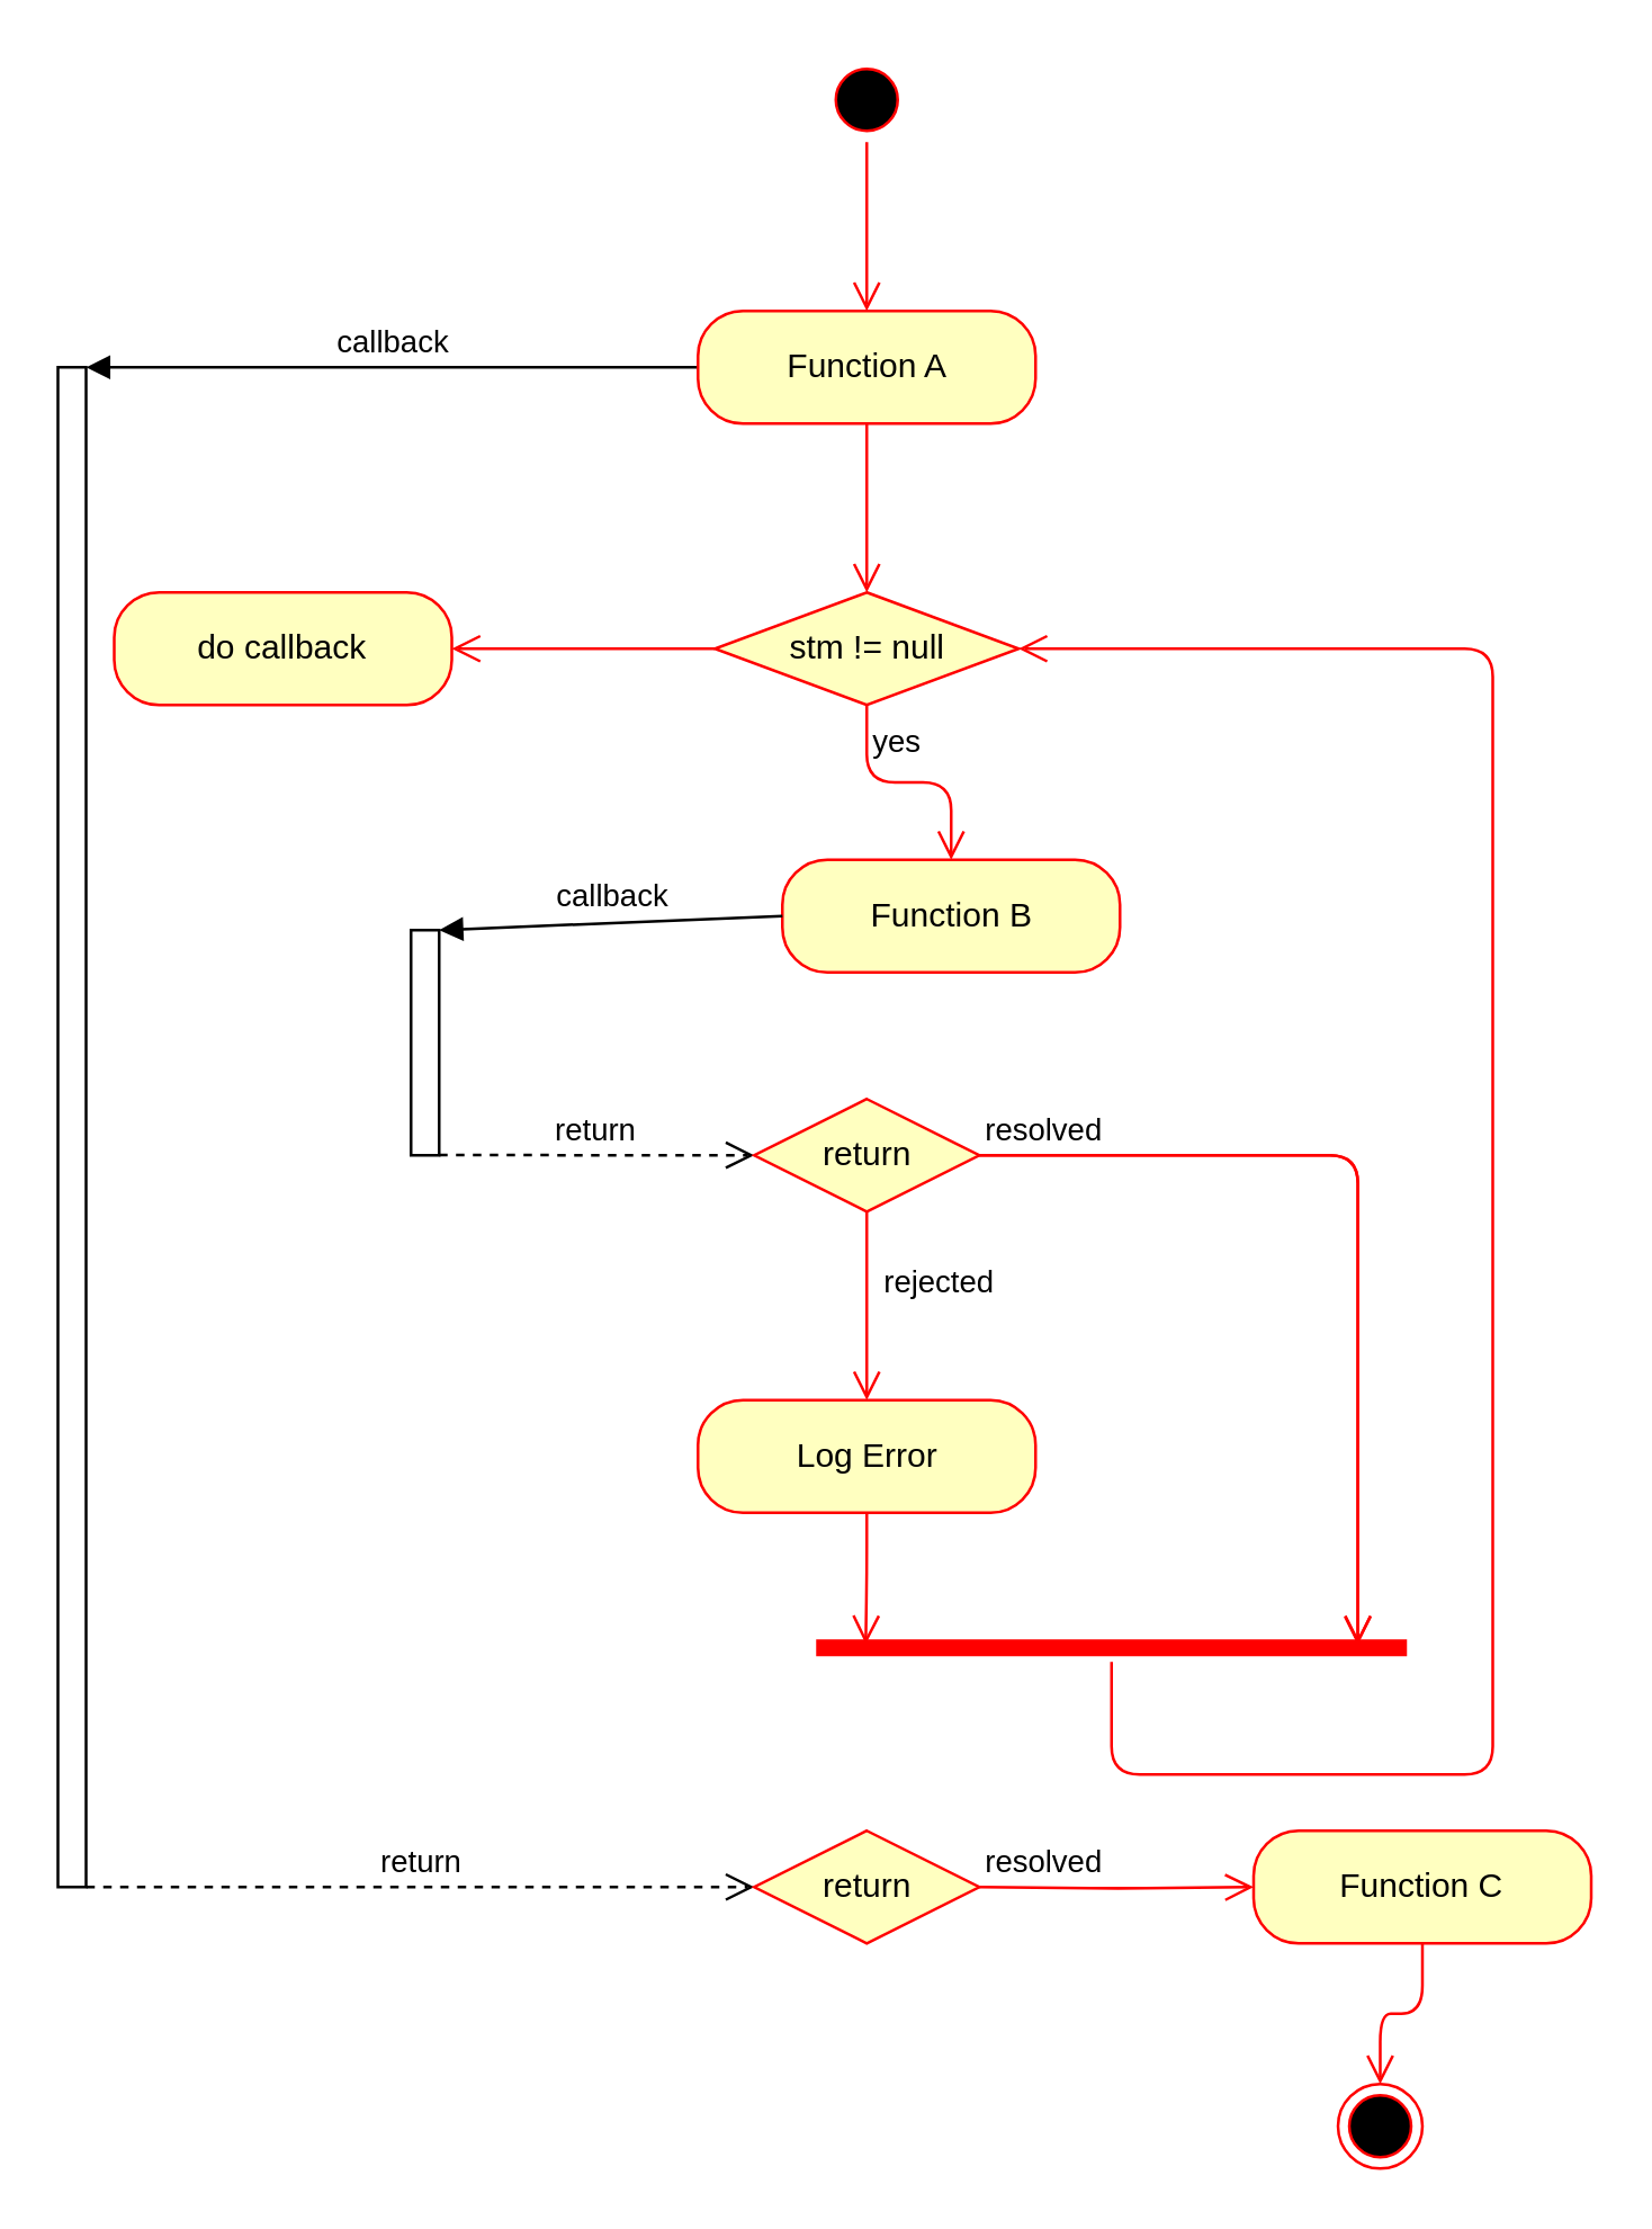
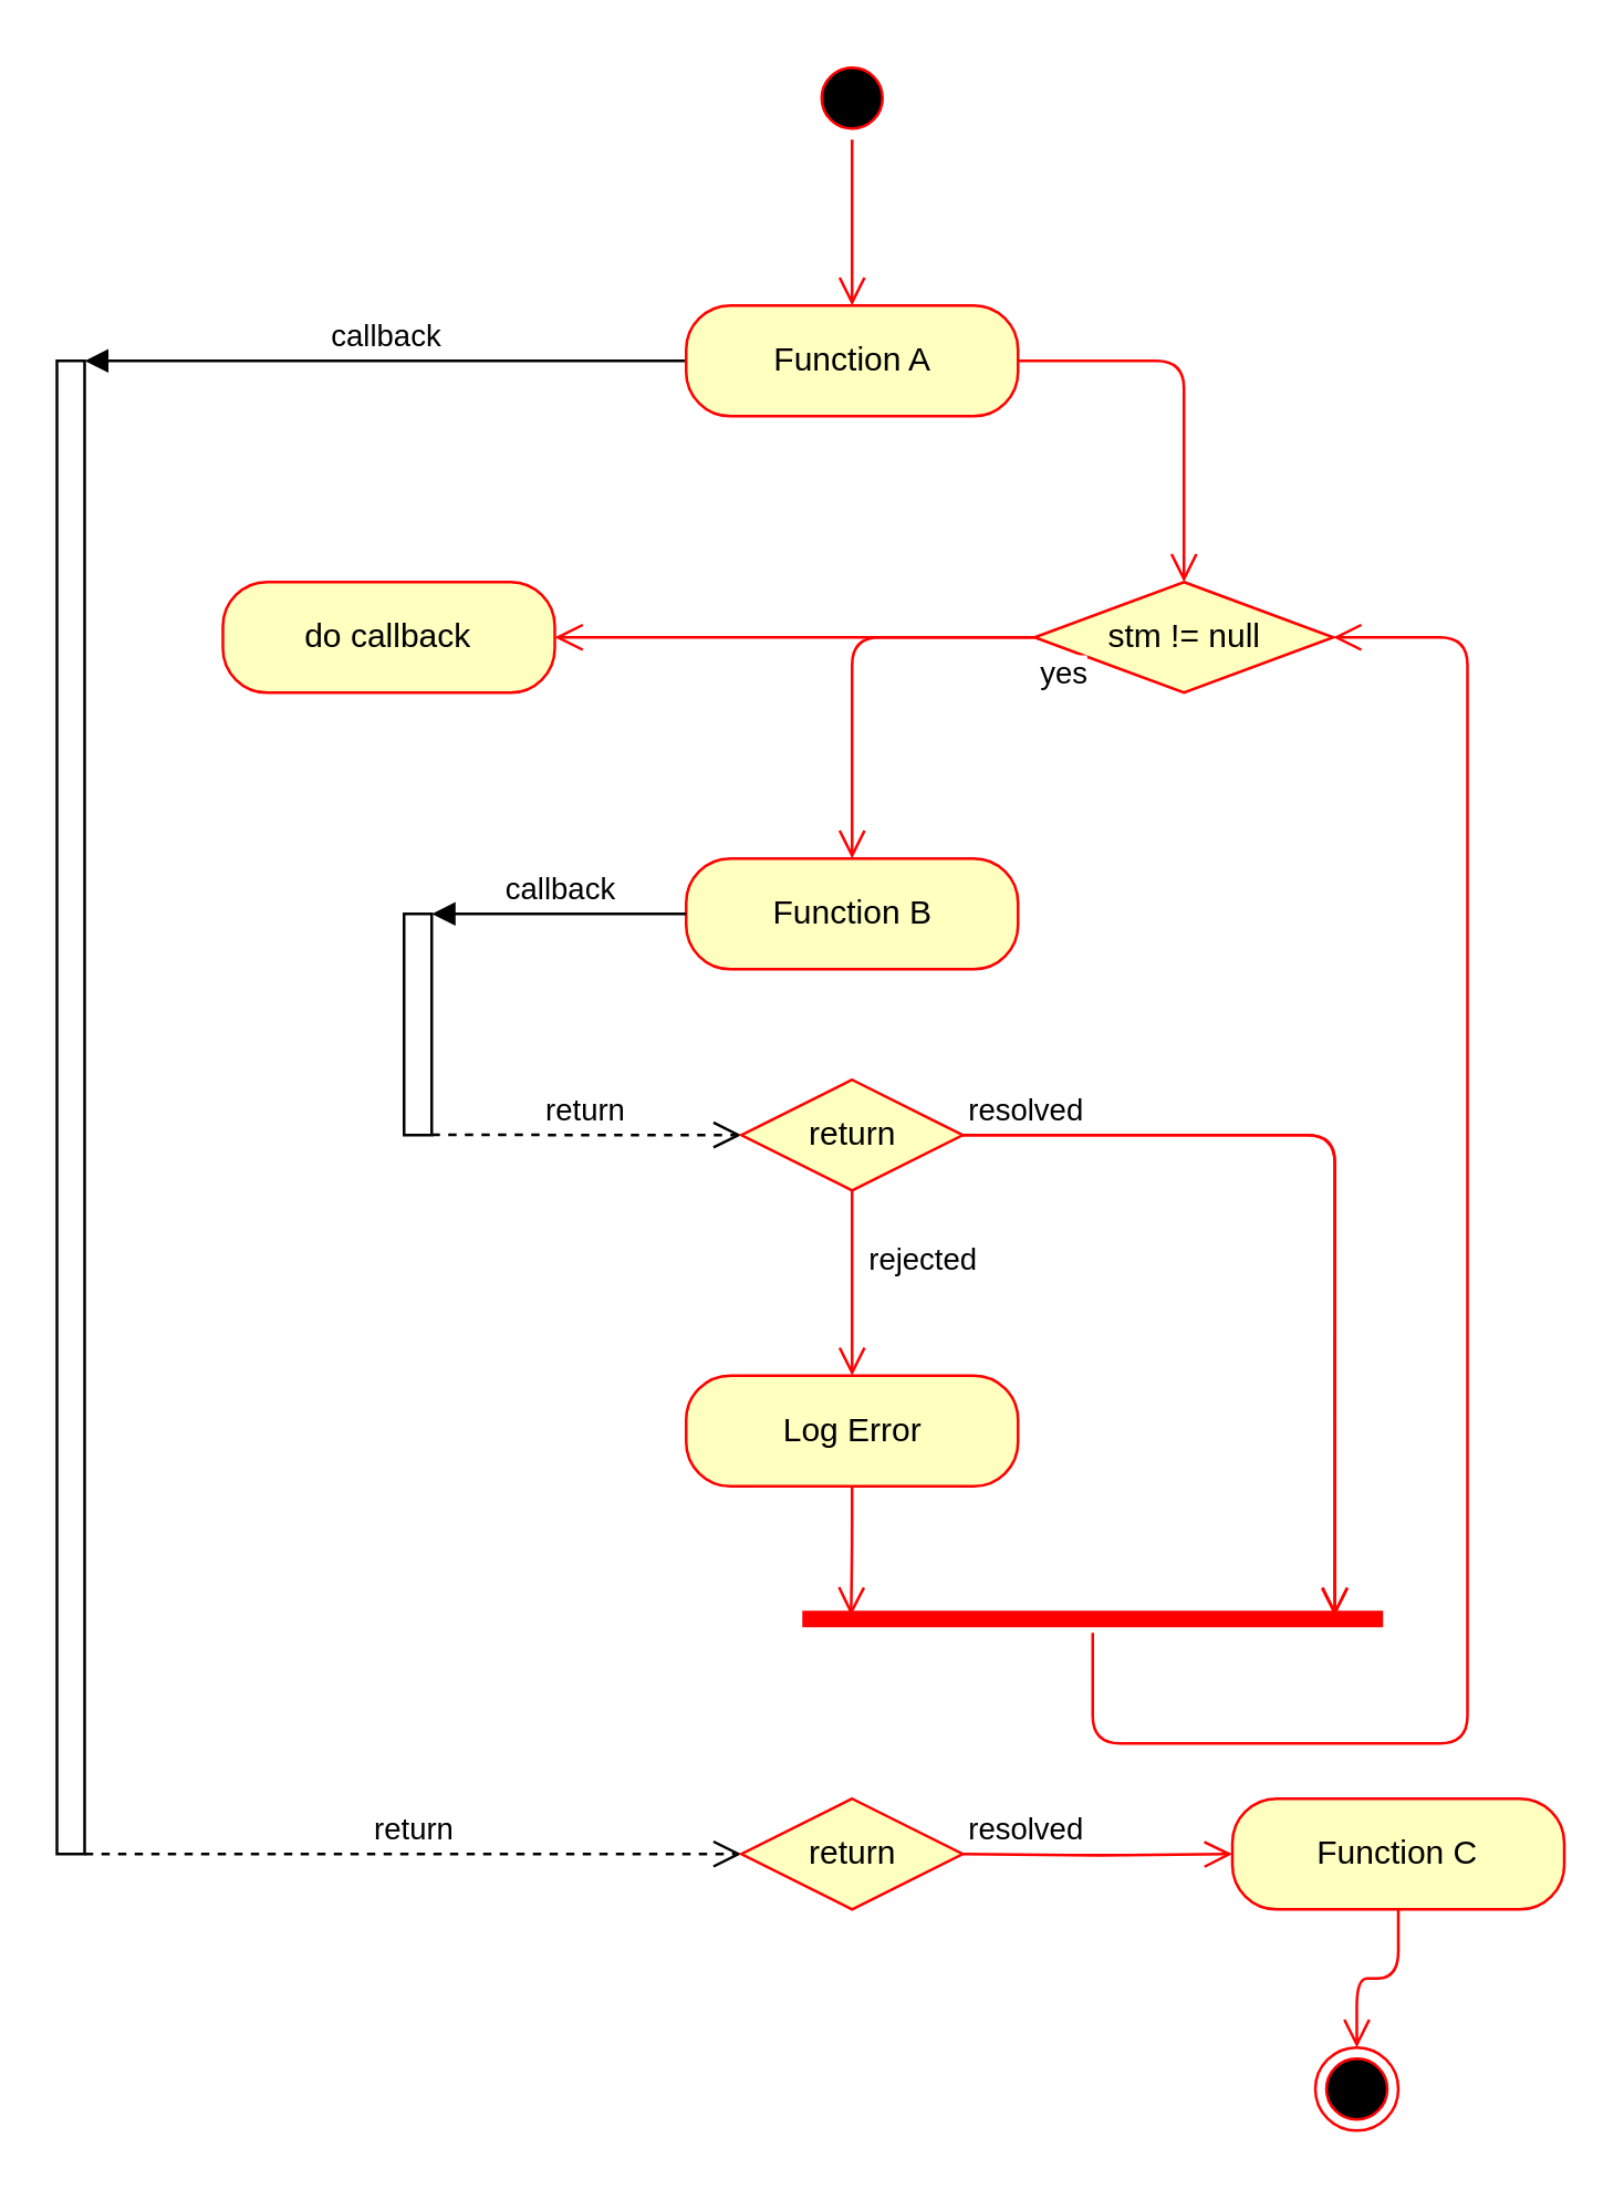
  <mxCell id="0" />
  <mxCell id="1" parent="0" />
- <mxCell id="2" value="Function B" style="rounded=1;whiteSpace=wrap;html=1;arcSize=40;fontColor=#000000;fillColor=#ffffc0;strokeColor=#ff0000;" vertex="1" parent="1"><mxGeometry x="277.5" y="305" width="120" height="40" as="geometry" /></mxCell>
+ <mxCell id="2" value="Function B" style="rounded=1;whiteSpace=wrap;html=1;arcSize=40;fontColor=#000000;fillColor=#ffffc0;strokeColor=#ff0000;" vertex="1" parent="1"><mxGeometry x="247.5" y="310" width="120" height="40" as="geometry" /></mxCell>
  <mxCell id="3" value="" style="html=1;points=[];perimeter=orthogonalPerimeter;" vertex="1" parent="1"><mxGeometry x="145.5" y="330" width="10" height="80" as="geometry" /></mxCell>
  <mxCell id="4" value="callback" style="html=1;verticalAlign=bottom;endArrow=block;entryX=1;entryY=0;exitX=0;exitY=0.5;exitDx=0;exitDy=0;" edge="1" target="3" parent="1" source="2"><mxGeometry relative="1" as="geometry"><mxPoint x="215.5" y="330" as="sourcePoint" /></mxGeometry></mxCell>
  <mxCell id="5" value="return" style="html=1;verticalAlign=bottom;endArrow=open;dashed=1;endSize=8;exitX=0.999;exitY=0.999;entryX=0;entryY=0.5;entryDx=0;entryDy=0;exitDx=0;exitDy=0;exitPerimeter=0;" edge="1" source="3" parent="1" target="6"><mxGeometry relative="1" as="geometry"><mxPoint x="272.5" y="411" as="targetPoint" /><mxPoint x="155.5" y="416.5" as="sourcePoint" /></mxGeometry></mxCell>
  <mxCell id="6" value="return" style="rhombus;whiteSpace=wrap;html=1;fillColor=#ffffc0;strokeColor=#ff0000;" vertex="1" parent="1"><mxGeometry x="267.5" y="390" width="80" height="40" as="geometry" /></mxCell>
  <mxCell id="7" value="resolved" style="edgeStyle=orthogonalEdgeStyle;html=1;align=left;verticalAlign=bottom;endArrow=open;endSize=8;strokeColor=#ff0000;entryX=0.917;entryY=0.379;entryDx=0;entryDy=0;entryPerimeter=0;exitX=1;exitY=0.5;exitDx=0;exitDy=0;" edge="1" source="6" parent="1" target="9"><mxGeometry x="-1" relative="1" as="geometry"><mxPoint x="422.5" y="416" as="targetPoint" /><mxPoint x="394" y="430" as="sourcePoint" /><Array as="points"><mxPoint x="482" y="410" /></Array></mxGeometry></mxCell>
  <mxCell id="8" value="rejected" style="edgeStyle=orthogonalEdgeStyle;html=1;align=left;verticalAlign=top;endArrow=open;endSize=8;strokeColor=#ff0000;entryX=0.5;entryY=0;entryDx=0;entryDy=0;" edge="1" source="6" parent="1" target="13"><mxGeometry x="-0.605" y="5" relative="1" as="geometry"><mxPoint x="300" y="480" as="targetPoint" /><mxPoint x="-1" y="-1" as="offset" /></mxGeometry></mxCell>
  <mxCell id="9" value="" style="shape=line;html=1;strokeWidth=6;strokeColor=#ff0000;" vertex="1" parent="1"><mxGeometry x="289.5" y="580" width="210" height="10" as="geometry" /></mxCell>
  <mxCell id="10" value="" style="edgeStyle=orthogonalEdgeStyle;html=1;verticalAlign=bottom;endArrow=open;endSize=8;strokeColor=#ff0000;entryX=1;entryY=0.5;entryDx=0;entryDy=0;" edge="1" source="9" parent="1" target="11"><mxGeometry relative="1" as="geometry"><mxPoint x="389.5" y="580" as="targetPoint" /><Array as="points"><mxPoint x="395" y="630" /><mxPoint x="530" y="630" /><mxPoint x="530" y="230" /></Array></mxGeometry></mxCell>
- <mxCell id="11" value="stm != null" style="rhombus;whiteSpace=wrap;html=1;fillColor=#ffffc0;strokeColor=#ff0000;" vertex="1" parent="1"><mxGeometry x="253.5" y="210" width="108" height="40" as="geometry" /></mxCell>
+ <mxCell id="11" value="stm != null" style="rhombus;whiteSpace=wrap;html=1;fillColor=#ffffc0;strokeColor=#ff0000;" vertex="1" parent="1"><mxGeometry x="373.5" y="210" width="108" height="40" as="geometry" /></mxCell>
  <mxCell id="12" value="yes" style="edgeStyle=orthogonalEdgeStyle;html=1;align=left;verticalAlign=top;endArrow=open;endSize=8;strokeColor=#ff0000;" edge="1" source="11" parent="1" target="2"><mxGeometry x="-1" relative="1" as="geometry"><mxPoint x="307" y="160" as="targetPoint" /></mxGeometry></mxCell>
  <mxCell id="13" value="Log Error" style="rounded=1;whiteSpace=wrap;html=1;arcSize=40;fontColor=#000000;fillColor=#ffffc0;strokeColor=#ff0000;" vertex="1" parent="1"><mxGeometry x="247.5" y="497" width="120" height="40" as="geometry" /></mxCell>
  <mxCell id="14" value="" style="edgeStyle=orthogonalEdgeStyle;html=1;verticalAlign=bottom;endArrow=open;endSize=8;strokeColor=#ff0000;exitX=0.5;exitY=1;exitDx=0;exitDy=0;entryX=0.084;entryY=0.37;entryDx=0;entryDy=0;entryPerimeter=0;" edge="1" source="13" parent="1" target="9"><mxGeometry relative="1" as="geometry"><mxPoint x="308" y="570" as="targetPoint" /></mxGeometry></mxCell>
  <mxCell id="15" value="" style="html=1;points=[];perimeter=orthogonalPerimeter;" vertex="1" parent="1"><mxGeometry x="20" y="130" width="10" height="540" as="geometry" /></mxCell>
  <mxCell id="16" value="callback" style="html=1;verticalAlign=bottom;endArrow=block;entryX=1;entryY=0;exitX=0;exitY=0.5;exitDx=0;exitDy=0;" edge="1" target="15" parent="1" source="18"><mxGeometry relative="1" as="geometry"><mxPoint x="220" y="160" as="sourcePoint" /></mxGeometry></mxCell>
  <mxCell id="17" value="return" style="html=1;verticalAlign=bottom;endArrow=open;dashed=1;endSize=8;exitX=1.01;exitY=1;exitDx=0;exitDy=0;exitPerimeter=0;entryX=0;entryY=0.5;entryDx=0;entryDy=0;" edge="1" source="15" parent="1" target="23"><mxGeometry relative="1" as="geometry"><mxPoint x="250" y="670" as="targetPoint" /></mxGeometry></mxCell>
  <mxCell id="18" value="Function A" style="rounded=1;whiteSpace=wrap;html=1;arcSize=40;fontColor=#000000;fillColor=#ffffc0;strokeColor=#ff0000;" vertex="1" parent="1"><mxGeometry x="247.5" y="110" width="120" height="40" as="geometry" /></mxCell>
  <mxCell id="19" value="" style="edgeStyle=orthogonalEdgeStyle;html=1;verticalAlign=bottom;endArrow=open;endSize=8;strokeColor=#ff0000;entryX=0.5;entryY=0;entryDx=0;entryDy=0;" edge="1" source="18" parent="1" target="11"><mxGeometry relative="1" as="geometry"><mxPoint x="314" y="230" as="targetPoint" /></mxGeometry></mxCell>
- <mxCell id="20" value="do callback" style="rounded=1;whiteSpace=wrap;html=1;arcSize=40;fontColor=#000000;fillColor=#ffffc0;strokeColor=#ff0000;" vertex="1" parent="1"><mxGeometry x="40" y="210" width="120" height="40" as="geometry" /></mxCell>
+ <mxCell id="20" value="do callback" style="rounded=1;whiteSpace=wrap;html=1;arcSize=40;fontColor=#000000;fillColor=#ffffc0;strokeColor=#ff0000;" vertex="1" parent="1"><mxGeometry x="80" y="210" width="120" height="40" as="geometry" /></mxCell>
  <mxCell id="21" value="" style="edgeStyle=orthogonalEdgeStyle;html=1;verticalAlign=bottom;endArrow=open;endSize=8;strokeColor=#ff0000;entryX=1;entryY=0.5;entryDx=0;entryDy=0;exitX=0;exitY=0.5;exitDx=0;exitDy=0;" edge="1" parent="1" source="11" target="20"><mxGeometry relative="1" as="geometry"><mxPoint x="317.5" y="220" as="targetPoint" /><mxPoint x="317.5" y="160" as="sourcePoint" /></mxGeometry></mxCell>
  <mxCell id="22" value="resolved" style="edgeStyle=orthogonalEdgeStyle;html=1;align=left;verticalAlign=bottom;endArrow=open;endSize=8;strokeColor=#ff0000;exitX=1;exitY=0.5;exitDx=0;exitDy=0;" edge="1" parent="1"><mxGeometry x="-1" relative="1" as="geometry"><mxPoint x="482" y="584" as="targetPoint" /><mxPoint x="347.5" y="410" as="sourcePoint" /><Array as="points"><mxPoint x="482" y="410" /></Array></mxGeometry></mxCell>
  <mxCell id="23" value="return" style="rhombus;whiteSpace=wrap;html=1;fillColor=#ffffc0;strokeColor=#ff0000;" vertex="1" parent="1"><mxGeometry x="267.5" y="650" width="80" height="40" as="geometry" /></mxCell>
  <mxCell id="24" value="resolved" style="edgeStyle=orthogonalEdgeStyle;html=1;align=left;verticalAlign=bottom;endArrow=open;endSize=8;strokeColor=#ff0000;exitX=1;exitY=0.5;exitDx=0;exitDy=0;entryX=0;entryY=0.5;entryDx=0;entryDy=0;" edge="1" parent="1" target="25"><mxGeometry x="-1" relative="1" as="geometry"><mxPoint x="520" y="670" as="targetPoint" /><mxPoint x="347.5" y="670" as="sourcePoint" /><Array as="points" /></mxGeometry></mxCell>
  <mxCell id="25" value="Function C" style="rounded=1;whiteSpace=wrap;html=1;arcSize=40;fontColor=#000000;fillColor=#ffffc0;strokeColor=#ff0000;" vertex="1" parent="1"><mxGeometry x="445" y="650" width="120" height="40" as="geometry" /></mxCell>
  <mxCell id="26" value="" style="edgeStyle=orthogonalEdgeStyle;html=1;verticalAlign=bottom;endArrow=open;endSize=8;strokeColor=#ff0000;entryX=0.5;entryY=0;entryDx=0;entryDy=0;" edge="1" source="25" parent="1" target="27"><mxGeometry relative="1" as="geometry"><mxPoint x="490" y="730" as="targetPoint" /></mxGeometry></mxCell>
  <mxCell id="27" value="" style="ellipse;html=1;shape=endState;fillColor=#000000;strokeColor=#ff0000;" vertex="1" parent="1"><mxGeometry x="475" y="740" width="30" height="30" as="geometry" /></mxCell>
  <mxCell id="28" value="" style="ellipse;html=1;shape=startState;fillColor=#000000;strokeColor=#ff0000;" vertex="1" parent="1"><mxGeometry x="292.5" y="20" width="30" height="30" as="geometry" /></mxCell>
  <mxCell id="29" value="" style="edgeStyle=orthogonalEdgeStyle;html=1;verticalAlign=bottom;endArrow=open;endSize=8;strokeColor=#ff0000;entryX=0.5;entryY=0;entryDx=0;entryDy=0;" edge="1" source="28" parent="1" target="18"><mxGeometry relative="1" as="geometry"><mxPoint x="308" y="90" as="targetPoint" /></mxGeometry></mxCell>
